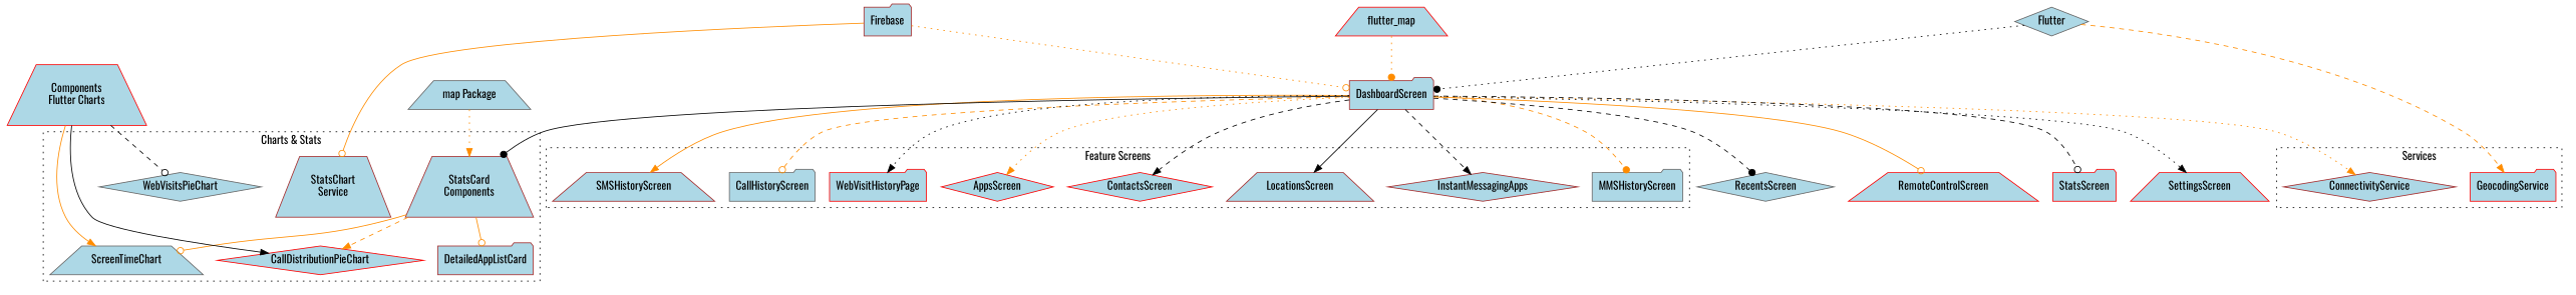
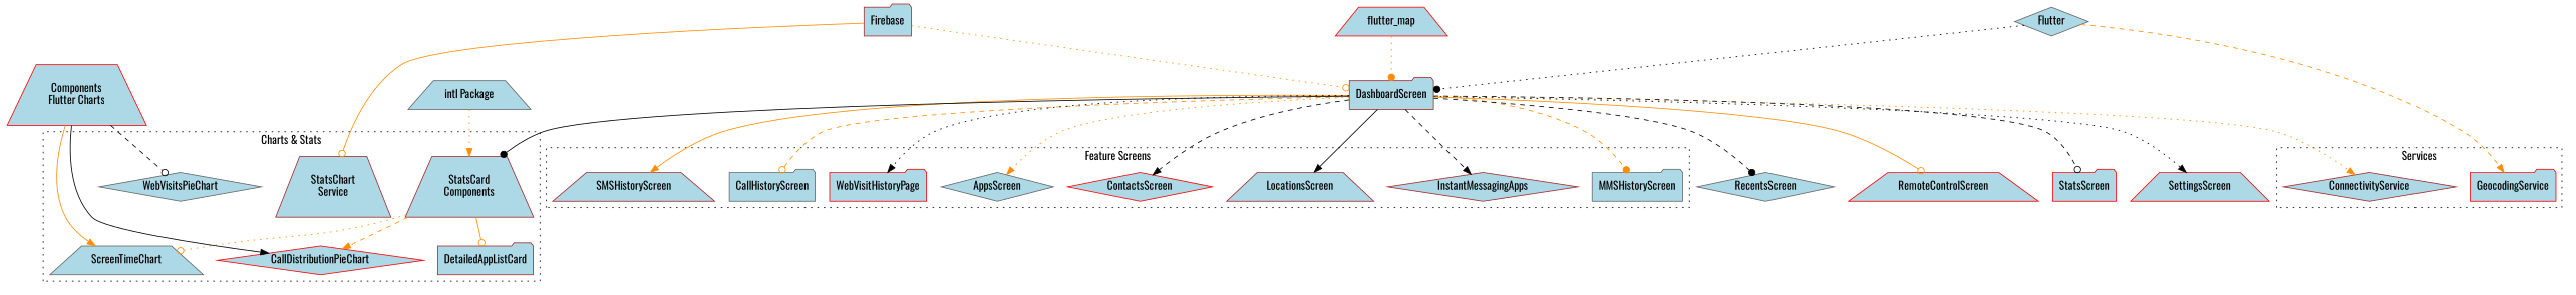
  digraph {
    fontname=Oswald
    rankdir=TB
    node [color=red fillcolor=lightblue fontname=Oswald shape=trapezium style=filled]
    edge [arrowhead=normal color=darkorange fontname=Oswald style=dotted]
    n1 [color=gray40 label=CallHistoryScreen shape=folder]
    n2 [color=brown label=SMSHistoryScreen]
    n3 [color=gray40 label=MMSHistoryScreen shape=folder]
    n4 [color=brown label=InstantMessagingApps shape=diamond]
    n5 [color=brown label=LocationsScreen]
    n6 [label=ContactsScreen shape=diamond]
-   n7 [label=AppsScreen shape=diamond]
+   n7 [color=gray40 label=AppsScreen shape=diamond]
    n8 [label=WebVisitHistoryPage shape=folder]
    n9 [color=brown label="StatsChart\nService"]
    n10 [color=brown label="StatsCard\nComponents"]
    ScreenTimeChart [color=gray40]
    WebVisitsPieChart [color=gray40 shape=diamond]
    CallDistributionPieChart [shape=diamond]
    DetailedAppListCard [color=brown shape=folder]
    ConnectivityService [color=brown shape=diamond]
    GeocodingService [shape=folder]
    n17 [color=brown label=DashboardScreen shape=folder]
    n18 [label=StatsScreen shape=folder]
    n19 [label=SettingsScreen]
    n20 [color=gray40 label=RecentsScreen shape=diamond]
    n21 [label=RemoteControlScreen]
    Flutter [color=gray40 shape=diamond]
    Firebase [color=brown shape=folder]
    n24 [label="Components\nFlutter Charts"]
-   n25 [color=gray40 label="map Package"]
+   n25 [color=gray40 label="intl Package"]
    n26 [label=flutter_map]
    subgraph cluster_1 {
      label="Feature Screens"
      style=dotted
      n1
      n2
      n3
      n4
      n5
      n6
      n7
      n8
    }
    subgraph cluster_2 {
      label="Charts & Stats"
      style=dotted
      n9
      n10
      ScreenTimeChart
      WebVisitsPieChart
      CallDistributionPieChart
      DetailedAppListCard
    }
    subgraph cluster_3 {
      label=Services
      style=dotted
      ConnectivityService
      GeocodingService
    }
-   n10 -> ScreenTimeChart [arrowhead=odot style=solid]
+   n10 -> ScreenTimeChart [arrowhead=odot]
    n10 -> CallDistributionPieChart [style=dashed]
    n10 -> DetailedAppListCard [arrowhead=odot style=solid]
    n17 -> n1 [arrowhead=odot style=dashed]
    n17 -> n2 [style=solid]
    n17 -> n3 [arrowhead=dot style=dashed]
    n17 -> n4 [color=black style=dashed]
    n17 -> n5 [color=black style=solid]
    n17 -> n6 [color=black style=dashed]
    n17 -> n7
    n17 -> n8 [color=black]
    n17 -> n10 [arrowhead=dot color=black style=solid]
    n17 -> ConnectivityService
    n17 -> n18 [arrowhead=odot color=black style=dashed]
    n17 -> n19 [color=black]
    n17 -> n20 [arrowhead=dot color=black style=dashed]
    n17 -> n21 [arrowhead=odot style=solid]
    Flutter -> GeocodingService [style=dashed]
    Flutter -> n17 [arrowhead=dot color=black]
    Firebase -> n9 [arrowhead=odot style=solid]
    Firebase -> n17 [arrowhead=odot]
    n24 -> ScreenTimeChart [style=solid]
    n24 -> WebVisitsPieChart [arrowhead=odot color=black style=dashed]
    n24 -> CallDistributionPieChart [color=black style=solid]
    n25 -> n10
    n26 -> n17 [arrowhead=dot]
  }
